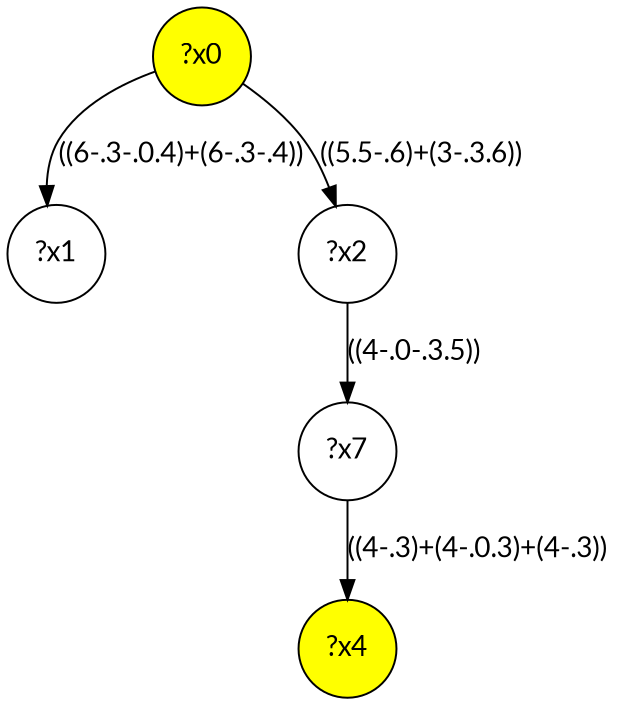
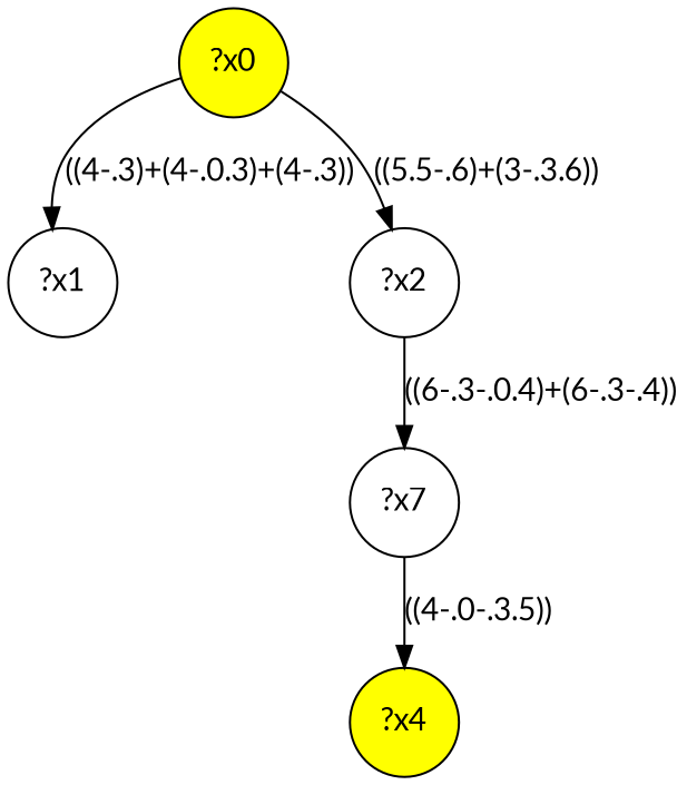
  digraph {
    fontname=Lato
    node [fontname=Lato shape=circle]
    edge [fontname=Lato]
    n1 [fillcolor=yellow label="?x0" style="filled,"]
    n2 [label="?x1"]
    n3 [label="?x2"]
    n4 [fillcolor=yellow label="?x4" style="filled,"]
    n5 [label="?x7"]
-   n1 -> n2 [label="((6-.3-.0.4)+(6-.3-.4))"]
+   n1 -> n2 [label="((4-.3)+(4-.0.3)+(4-.3))"]
    n1 -> n3 [label="((5.5-.6)+(3-.3.6))"]
-   n3 -> n5 [label="((4-.0-.3.5))"]
-   n5 -> n4 [label="((4-.3)+(4-.0.3)+(4-.3))"]
+   n3 -> n5 [label="((6-.3-.0.4)+(6-.3-.4))"]
+   n5 -> n4 [label="((4-.0-.3.5))"]
  }
